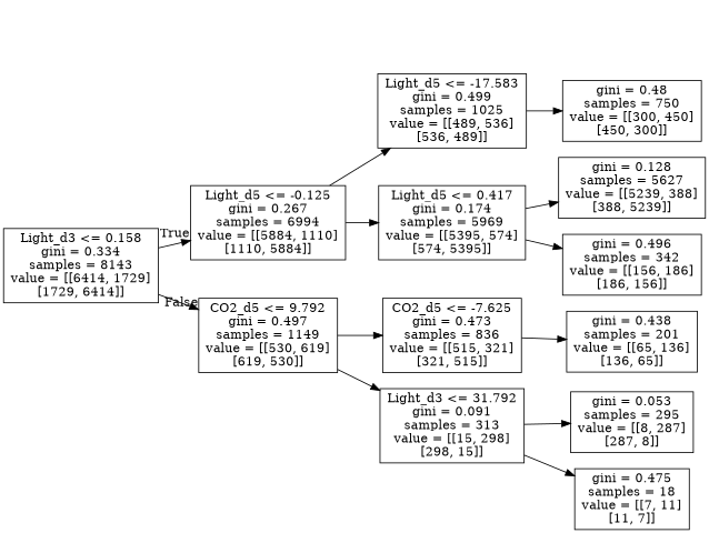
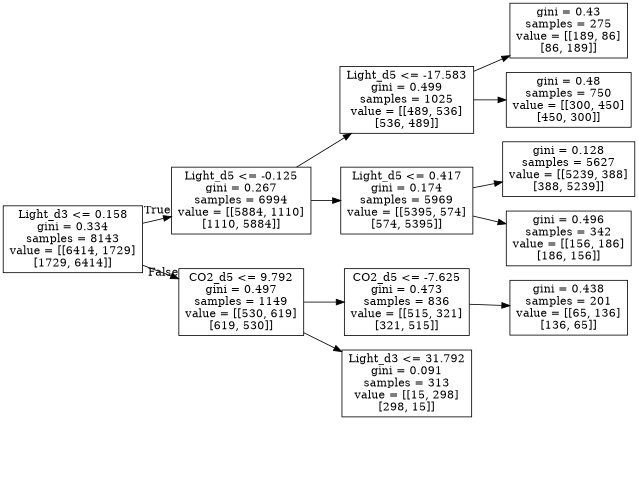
  digraph {
    rankdir=LR
    node [shape=box]
    n1 [label="Light_d3 <= 0.158\ngini = 0.334\nsamples = 8143\nvalue = [[6414, 1729]\n[1729, 6414]]"]
    n2 [label="Light_d5 <= -0.125\ngini = 0.267\nsamples = 6994\nvalue = [[5884, 1110]\n[1110, 5884]]"]
    n3 [label="CO2_d5 <= 9.792\ngini = 0.497\nsamples = 1149\nvalue = [[530, 619]\n[619, 530]]"]
    n4 [label="Light_d5 <= -17.583\ngini = 0.499\nsamples = 1025\nvalue = [[489, 536]\n[536, 489]]"]
    n5 [label="Light_d5 <= 0.417\ngini = 0.174\nsamples = 5969\nvalue = [[5395, 574]\n[574, 5395]]"]
    n6 [label="CO2_d5 <= -7.625\ngini = 0.473\nsamples = 836\nvalue = [[515, 321]\n[321, 515]]"]
    n7 [label="Light_d3 <= 31.792\ngini = 0.091\nsamples = 313\nvalue = [[15, 298]\n[298, 15]]"]
+   n8 [label="gini = 0.43\nsamples = 275\nvalue = [[189, 86]\n[86, 189]]"]
    n9 [label="gini = 0.48\nsamples = 750\nvalue = [[300, 450]\n[450, 300]]"]
    n10 [label="gini = 0.128\nsamples = 5627\nvalue = [[5239, 388]\n[388, 5239]]"]
    n11 [label="gini = 0.496\nsamples = 342\nvalue = [[156, 186]\n[186, 156]]"]
    n12 [label="gini = 0.438\nsamples = 201\nvalue = [[65, 136]\n[136, 65]]"]
-   n13 [label="gini = 0.053\nsamples = 295\nvalue = [[8, 287]\n[287, 8]]"]
-   n14 [label="gini = 0.475\nsamples = 18\nvalue = [[7, 11]\n[11, 7]]"]
    n1 -> n2 [headlabel=True labelangle=45 labeldistance=2.5]
    n1 -> n3 [headlabel=False labelangle=-45 labeldistance=2.5]
    n2 -> n4
    n2 -> n5
    n3 -> n6
    n3 -> n7
+   n4 -> n8
    n4 -> n9
    n5 -> n10
    n5 -> n11
    n6 -> n12
-   n7 -> n13
-   n7 -> n14
  }
